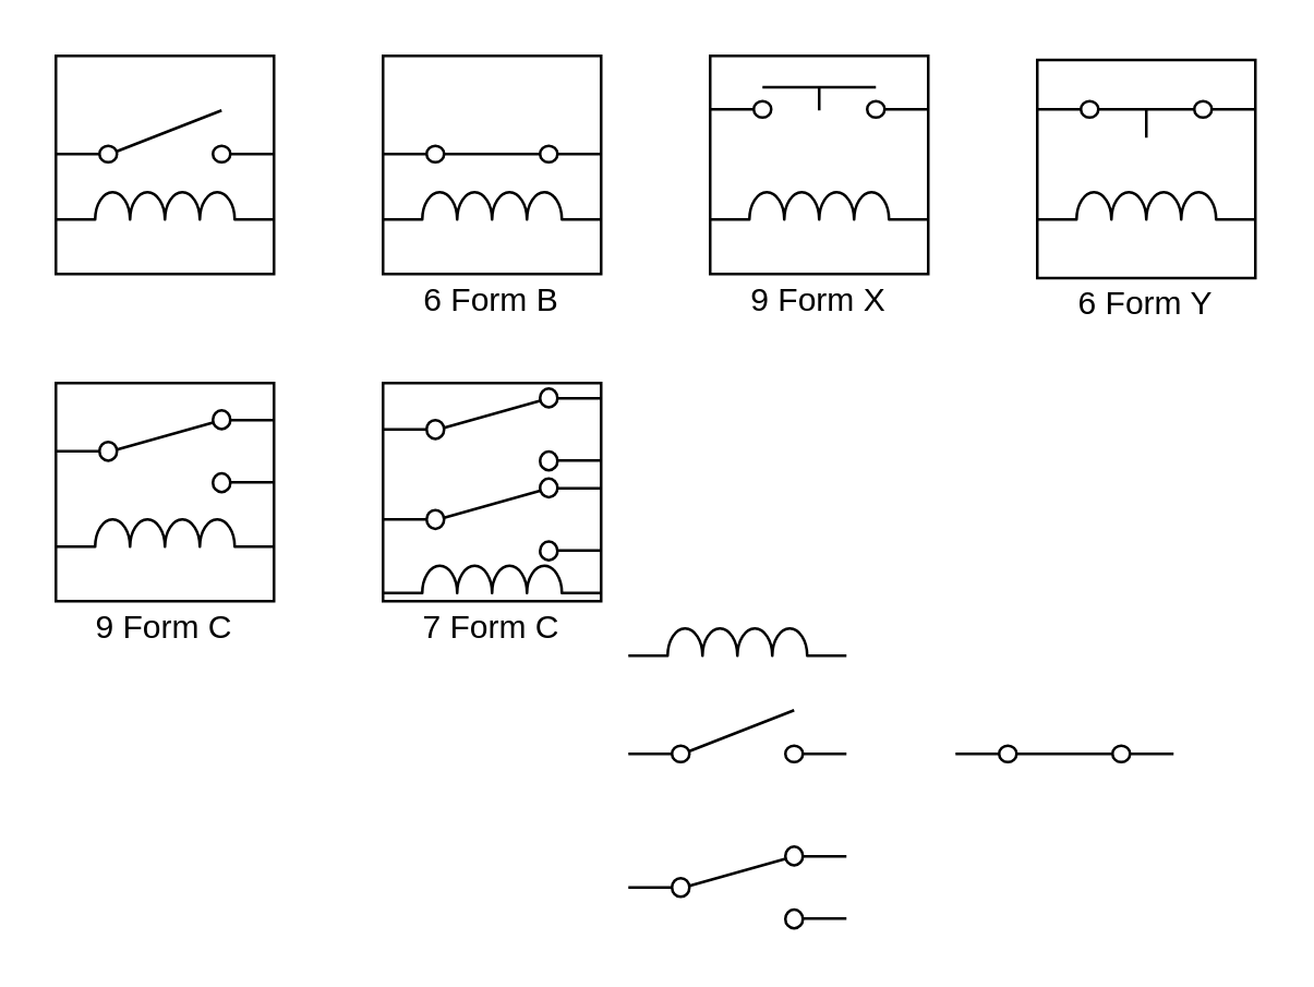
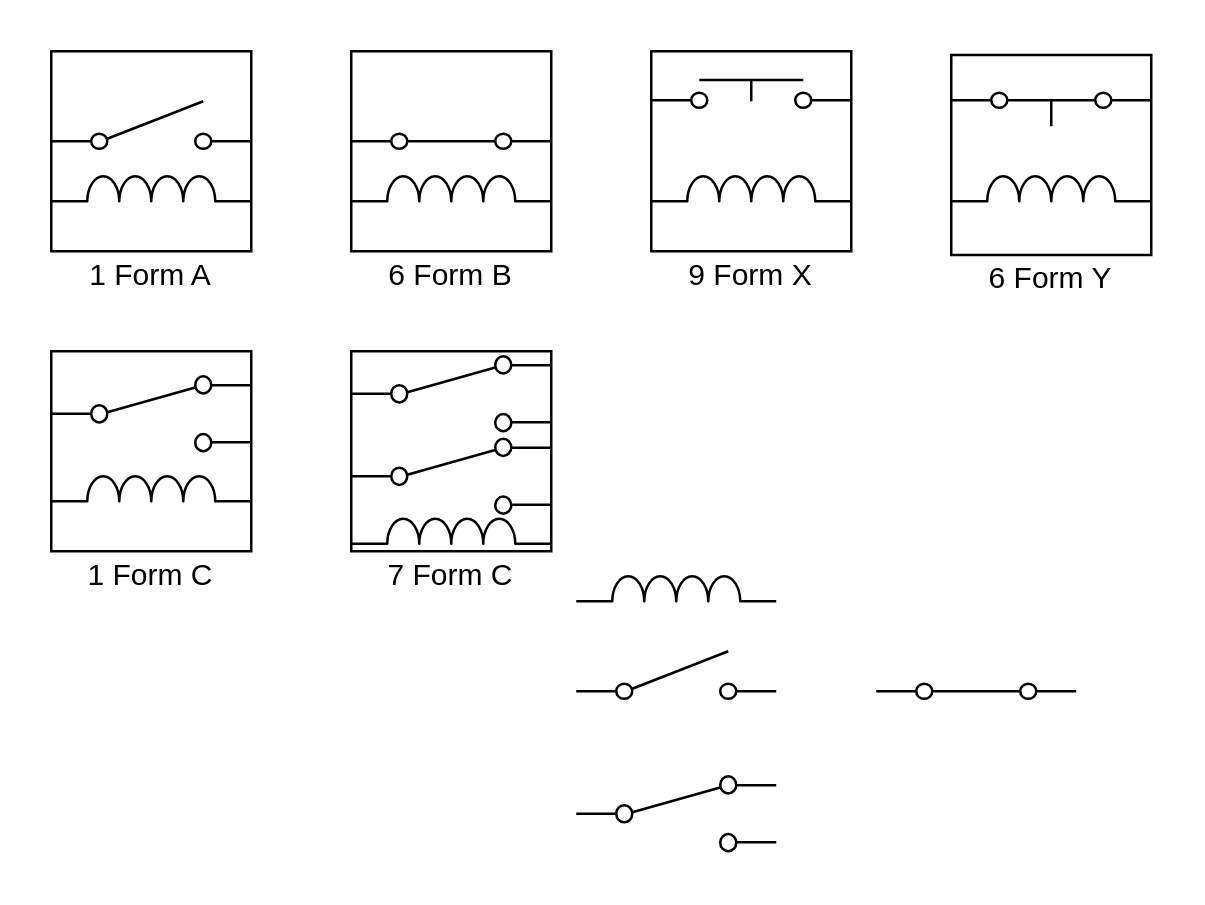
  <mxCell id="0" />
  <mxCell id="1" parent="0" />
  <mxCell id="2" value="" style="rounded=0;whiteSpace=wrap;html=1;verticalAlign=top;" parent="1" vertex="1"><mxGeometry x="380" y="21.5" width="80" height="80" as="geometry" /></mxCell>
  <mxCell id="3" value="" style="rounded=0;whiteSpace=wrap;html=1;verticalAlign=top;" parent="1" vertex="1"><mxGeometry x="260" y="20" width="80" height="80" as="geometry" /></mxCell>
  <mxCell id="4" value="" style="rounded=0;whiteSpace=wrap;html=1;verticalAlign=top;" parent="1" vertex="1"><mxGeometry x="140" y="20" width="80" height="80" as="geometry" /></mxCell>
  <mxCell id="5" value="" style="rounded=0;whiteSpace=wrap;html=1;align=center;verticalAlign=top;" parent="1" vertex="1"><mxGeometry x="20" y="20" width="80" height="80" as="geometry" /></mxCell>
  <mxCell id="6" value="" style="shape=mxgraph.electrical.electro-mechanical.twoWaySwitch;elSwitchState=2;" parent="1" vertex="1"><mxGeometry x="230" y="310" width="80" height="30" as="geometry" /></mxCell>
  <mxCell id="7" value="" style="shape=mxgraph.electrical.electro-mechanical.singleSwitch;elSwitchState=off;" parent="1" vertex="1"><mxGeometry x="230" y="260" width="80" height="20" as="geometry" /></mxCell>
  <mxCell id="8" value="" style="shape=mxgraph.electrical.electro-mechanical.singleSwitch;elSwitchState=on;" parent="1" vertex="1"><mxGeometry x="140" y="40" width="80" height="20" as="geometry" /></mxCell>
  <mxCell id="9" value="" style="shape=mxgraph.electrical.electro-mechanical.singleSwitch;elSwitchState=off;" parent="1" vertex="1"><mxGeometry x="20" y="40" width="80" height="20" as="geometry" /></mxCell>
  <mxCell id="10" value="" style="pointerEvents=1;verticalLabelPosition=bottom;shadow=0;dashed=0;align=center;html=1;verticalAlign=top;shape=mxgraph.electrical.inductors.inductor_3;" parent="1" vertex="1"><mxGeometry x="20" y="70" width="80" height="10" as="geometry" /></mxCell>
  <mxCell id="11" value="" style="pointerEvents=1;verticalLabelPosition=bottom;shadow=0;dashed=0;align=center;html=1;verticalAlign=top;shape=mxgraph.electrical.inductors.inductor_3;" parent="1" vertex="1"><mxGeometry x="140" y="70" width="80" height="10" as="geometry" /></mxCell>
  <mxCell id="12" value="" style="rounded=0;whiteSpace=wrap;html=1;" parent="1" vertex="1"><mxGeometry x="20" y="140" width="80" height="80" as="geometry" /></mxCell>
  <mxCell id="13" value="" style="pointerEvents=1;verticalLabelPosition=bottom;shadow=0;dashed=0;align=center;html=1;verticalAlign=top;shape=mxgraph.electrical.inductors.inductor_3;" parent="1" vertex="1"><mxGeometry x="20" y="190" width="80" height="10" as="geometry" /></mxCell>
  <mxCell id="14" value="" style="shape=mxgraph.electrical.electro-mechanical.twoWaySwitch;elSwitchState=2;" parent="1" vertex="1"><mxGeometry x="20" y="150" width="80" height="30" as="geometry" /></mxCell>
+ <mxCell id="15" value="1 Form A" style="text;html=1;strokeColor=none;fillColor=none;align=center;verticalAlign=middle;whiteSpace=wrap;rounded=0;" parent="1" vertex="1"><mxGeometry x="30" y="100" width="60" height="20" as="geometry" /></mxCell>
  <mxCell id="16" value="6 Form B" style="text;html=1;strokeColor=none;fillColor=none;align=center;verticalAlign=middle;whiteSpace=wrap;rounded=0;" parent="1" vertex="1"><mxGeometry x="150" y="100" width="60" height="20" as="geometry" /></mxCell>
- <mxCell id="17" value="9 Form C" style="text;html=1;strokeColor=none;fillColor=none;align=center;verticalAlign=middle;whiteSpace=wrap;rounded=0;" parent="1" vertex="1"><mxGeometry x="30" y="220" width="60" height="20" as="geometry" /></mxCell>
+ <mxCell id="17" value="1 Form C" style="text;html=1;strokeColor=none;fillColor=none;align=center;verticalAlign=middle;whiteSpace=wrap;rounded=0;" parent="1" vertex="1"><mxGeometry x="30" y="220" width="60" height="20" as="geometry" /></mxCell>
  <mxCell id="18" value="9 Form X" style="text;html=1;strokeColor=none;fillColor=none;align=center;verticalAlign=middle;whiteSpace=wrap;rounded=0;" parent="1" vertex="1"><mxGeometry x="270" y="100" width="60" height="20" as="geometry" /></mxCell>
  <mxCell id="19" value="" style="shape=mxgraph.electrical.electro-mechanical.liquidLevelActuatedSwitch;elSwitchState=on;" parent="1" vertex="1"><mxGeometry x="380" y="31.5" width="80" height="30" as="geometry" /></mxCell>
  <mxCell id="20" value="" style="shape=mxgraph.electrical.electro-mechanical.liquidLevelActuatedSwitch;elSwitchState=off;" parent="1" vertex="1"><mxGeometry x="260" y="31.5" width="80" height="30" as="geometry" /></mxCell>
  <mxCell id="21" value="" style="rounded=0;whiteSpace=wrap;html=1;strokeColor=none;" parent="1" vertex="1"><mxGeometry x="400" y="50" width="40" height="40" as="geometry" /></mxCell>
  <mxCell id="22" value="" style="pointerEvents=1;verticalLabelPosition=bottom;shadow=0;dashed=0;align=center;html=1;verticalAlign=top;shape=mxgraph.electrical.inductors.inductor_3;" parent="1" vertex="1"><mxGeometry x="380" y="70" width="80" height="10" as="geometry" /></mxCell>
  <mxCell id="23" value="" style="rounded=0;whiteSpace=wrap;html=1;strokeColor=none;" parent="1" vertex="1"><mxGeometry x="290" y="40" width="20" height="54.5" as="geometry" /></mxCell>
  <mxCell id="24" value="" style="pointerEvents=1;verticalLabelPosition=bottom;shadow=0;dashed=0;align=center;html=1;verticalAlign=top;shape=mxgraph.electrical.inductors.inductor_3;" parent="1" vertex="1"><mxGeometry x="260" y="70" width="80" height="10" as="geometry" /></mxCell>
  <mxCell id="25" value="6 Form Y" style="text;html=1;strokeColor=none;fillColor=none;align=center;verticalAlign=middle;whiteSpace=wrap;rounded=0;" parent="1" vertex="1"><mxGeometry x="390" y="101.5" width="60" height="18.5" as="geometry" /></mxCell>
  <mxCell id="26" value="" style="pointerEvents=1;verticalLabelPosition=bottom;shadow=0;dashed=0;align=center;html=1;verticalAlign=top;shape=mxgraph.electrical.inductors.inductor_3;" parent="1" vertex="1"><mxGeometry x="230" y="230" width="80" height="10" as="geometry" /></mxCell>
  <mxCell id="27" value="" style="rounded=0;whiteSpace=wrap;html=1;" parent="1" vertex="1"><mxGeometry x="140" y="140" width="80" height="80" as="geometry" /></mxCell>
  <mxCell id="28" value="" style="pointerEvents=1;verticalLabelPosition=bottom;shadow=0;dashed=0;align=center;html=1;verticalAlign=top;shape=mxgraph.electrical.inductors.inductor_3;" parent="1" vertex="1"><mxGeometry x="140" y="207" width="80" height="10" as="geometry" /></mxCell>
  <mxCell id="29" value="" style="shape=mxgraph.electrical.electro-mechanical.twoWaySwitch;elSwitchState=2;" parent="1" vertex="1"><mxGeometry x="140" y="175" width="80" height="30" as="geometry" /></mxCell>
  <mxCell id="30" value="7 Form C" style="text;html=1;strokeColor=none;fillColor=none;align=center;verticalAlign=middle;whiteSpace=wrap;rounded=0;" parent="1" vertex="1"><mxGeometry x="150" y="220" width="60" height="20" as="geometry" /></mxCell>
  <mxCell id="31" value="" style="shape=mxgraph.electrical.electro-mechanical.twoWaySwitch;elSwitchState=2;" parent="1" vertex="1"><mxGeometry x="140" y="142" width="80" height="30" as="geometry" /></mxCell>
  <mxCell id="32" value="" style="shape=mxgraph.electrical.electro-mechanical.singleSwitch;elSwitchState=on;" parent="1" vertex="1"><mxGeometry x="350" y="260" width="80" height="20" as="geometry" /></mxCell>
